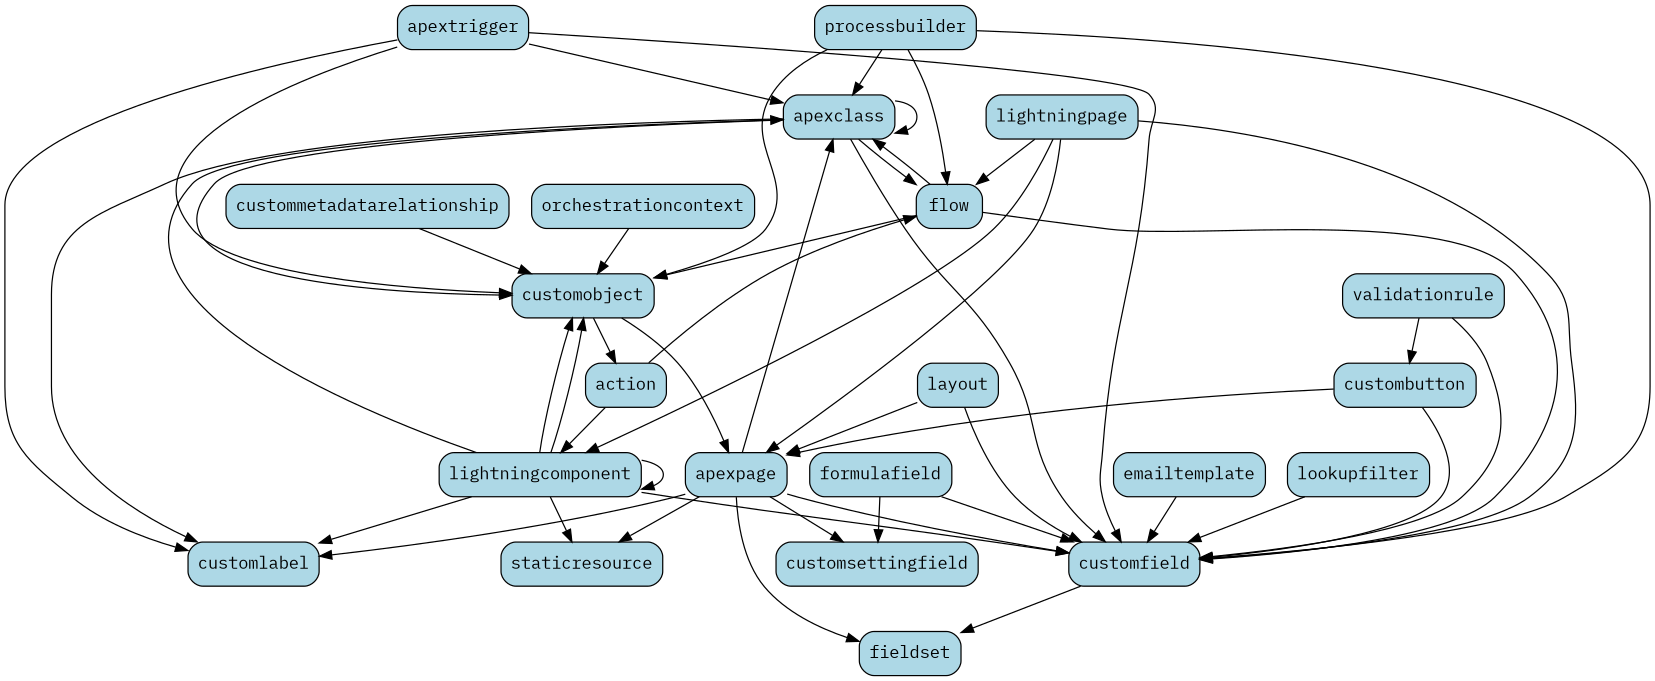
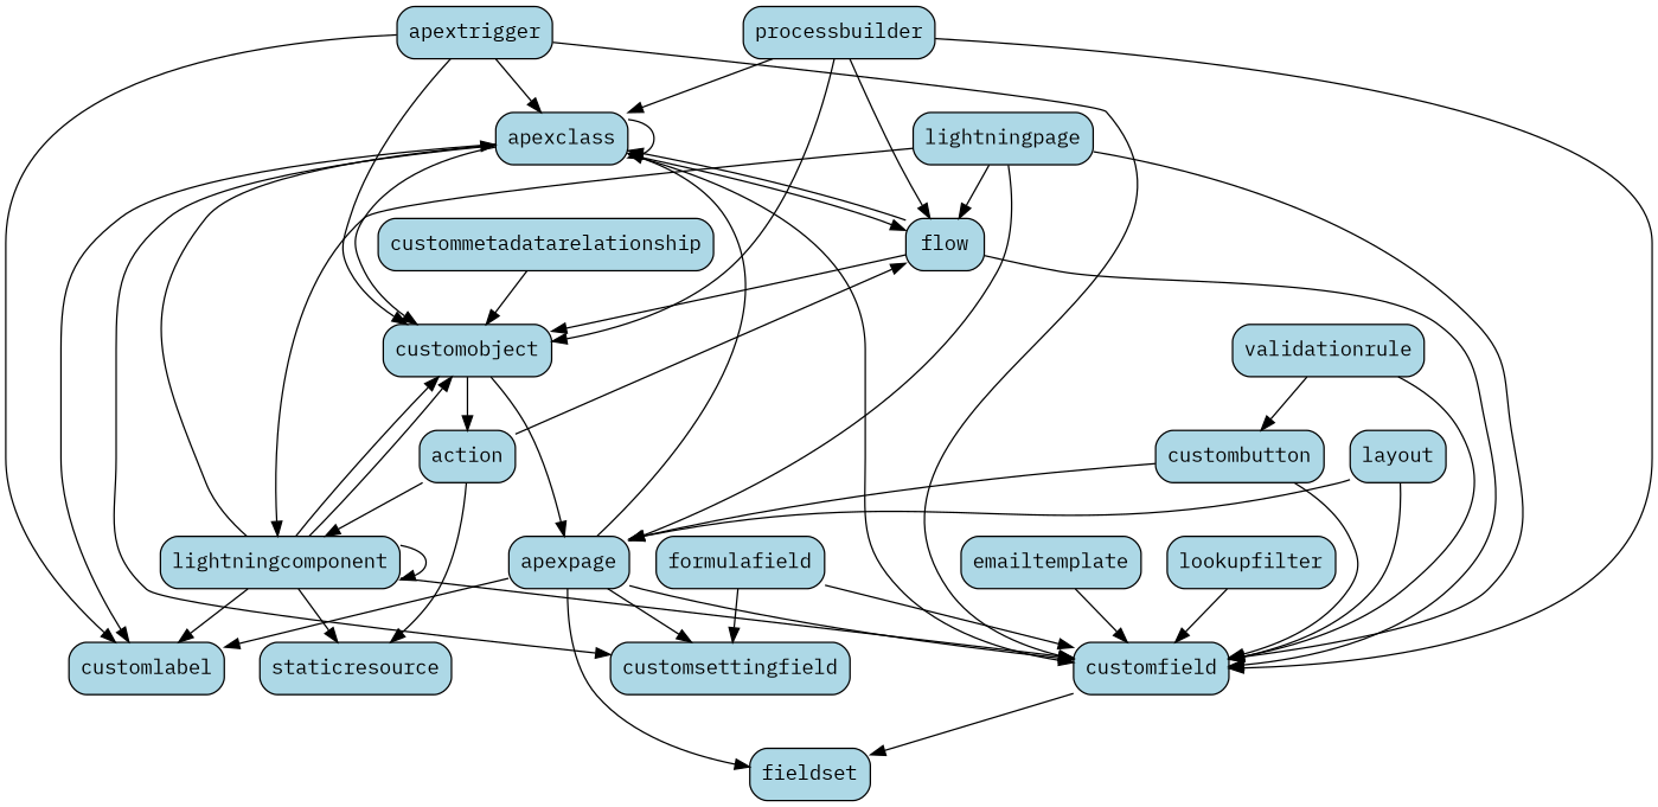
  digraph {
    fontname="IBM Plex Mono"
    rankdir=TB
    node [bgcolor=black fillcolor=lightblue fontname="IBM Plex Mono" shape=Mrecord style=filled]
    edge [fontname="IBM Plex Mono"]
    apexclass
    customlabel
    flow
    customobject
    customsettingfield
    customfield
    apexpage
    action
    fieldset
    apextrigger
    staticresource
    lightningcomponent
    processbuilder
    lightningpage
    layout
    custombutton
    formulafield
    validationrule
    emailtemplate
    lookupfilter
    custommetadatarelationship
-   orchestrationcontext
    apexclass -> apexclass
    apexclass -> customlabel
    apexclass -> flow
    apexclass -> customobject
+   apexclass -> customsettingfield
    apexclass -> customfield
    flow -> apexclass
    flow -> customobject
    flow -> customfield
    customobject -> apexpage
    customobject -> action
    customfield -> fieldset
    apexpage -> apexclass
    apexpage -> customlabel
    apexpage -> customsettingfield
    apexpage -> customfield
    apexpage -> fieldset
-   apexpage -> staticresource
+   action -> staticresource
    action -> flow
    action -> lightningcomponent
    apextrigger -> apexclass
    apextrigger -> customlabel
    apextrigger -> customobject
    apextrigger -> customfield
    lightningcomponent -> apexclass
    lightningcomponent -> customlabel
    lightningcomponent -> customobject
    lightningcomponent -> customobject
    lightningcomponent -> customfield
    lightningcomponent -> staticresource
    lightningcomponent -> lightningcomponent
    processbuilder -> apexclass
    processbuilder -> flow
    processbuilder -> customobject
    processbuilder -> customfield
    lightningpage -> flow
    lightningpage -> customfield
    lightningpage -> apexpage
    lightningpage -> lightningcomponent
    layout -> customfield
    layout -> apexpage
    custombutton -> customfield
    custombutton -> apexpage
    formulafield -> customsettingfield
    formulafield -> customfield
    validationrule -> customfield
    validationrule -> custombutton
    emailtemplate -> customfield
    lookupfilter -> customfield
    custommetadatarelationship -> customobject
-   orchestrationcontext -> customobject
  }
